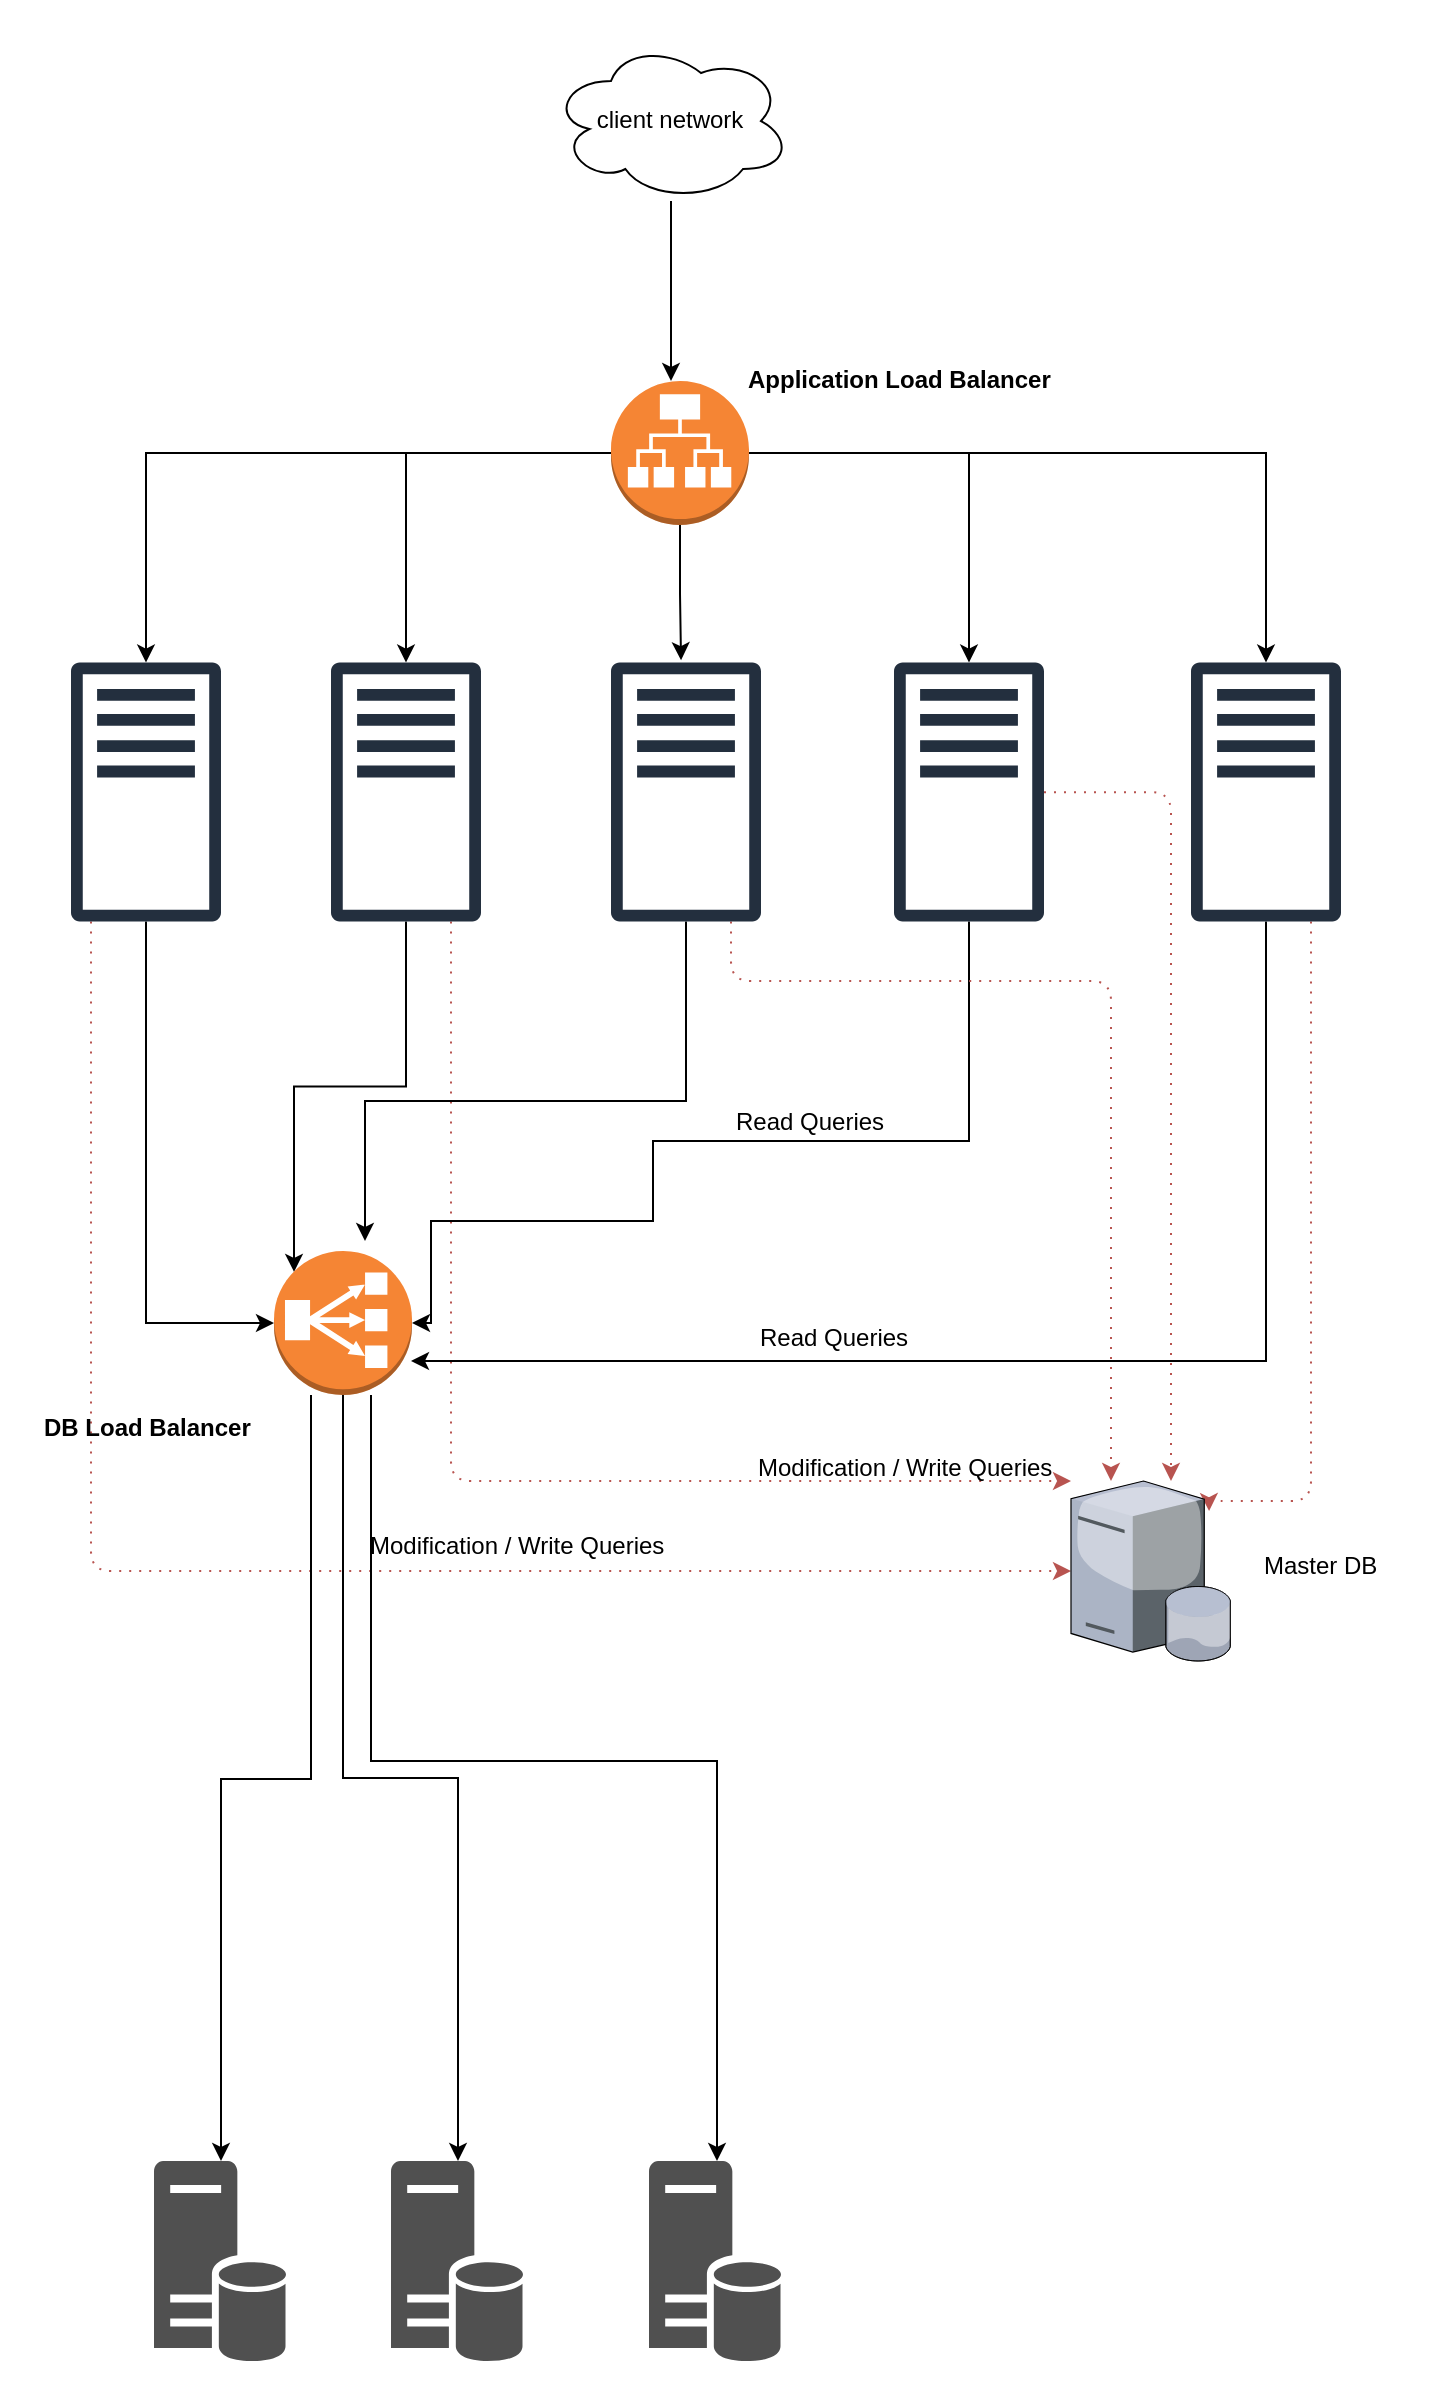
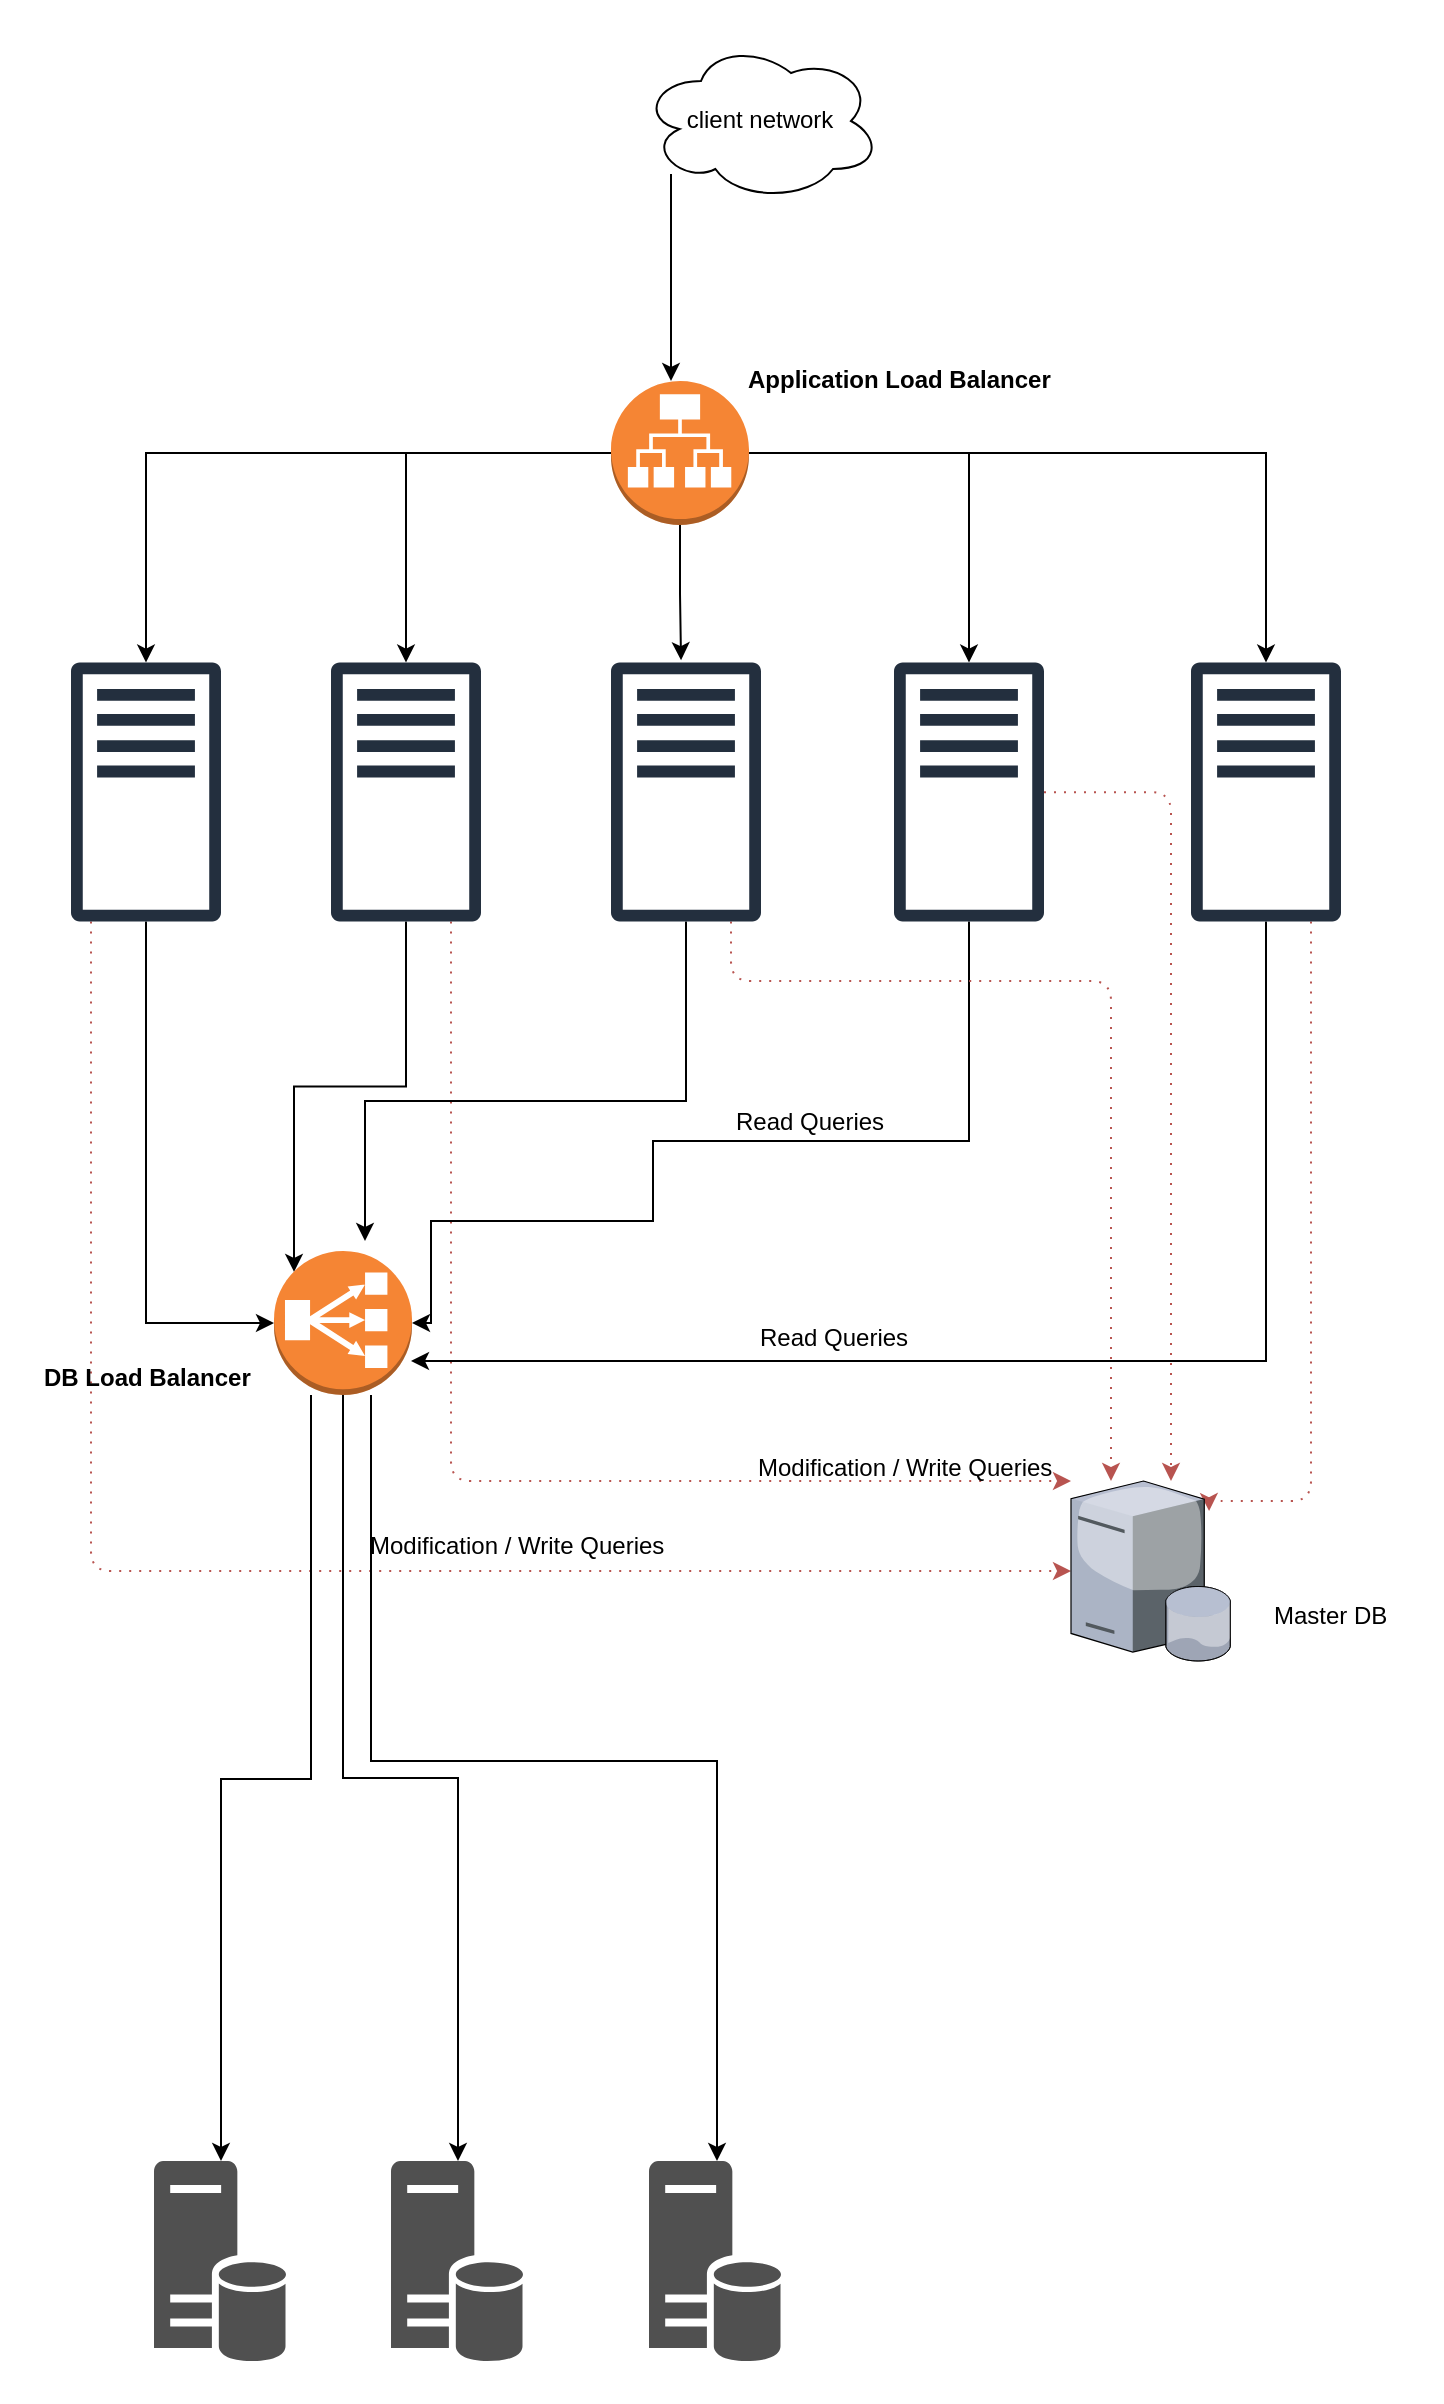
  <mxCell id="0" />
  <mxCell id="1" parent="0" />
  <mxCell id="2" style="edgeStyle=orthogonalEdgeStyle;orthogonalLoop=1;jettySize=auto;html=1;rounded=1;strokeColor=#b85450;fillColor=#f8cecc;dashed=1;dashPattern=1 4;" edge="1" parent="1" source="12" target="29"><mxGeometry relative="1" as="geometry"><Array as="points"><mxPoint x="45" y="785" /></Array></mxGeometry></mxCell>
  <mxCell id="3" style="edgeStyle=orthogonalEdgeStyle;rounded=0;orthogonalLoop=1;jettySize=auto;html=1;" edge="1" parent="1" source="4" target="10"><mxGeometry relative="1" as="geometry"><Array as="points"><mxPoint x="335" y="170" /><mxPoint x="335" y="170" /></Array></mxGeometry></mxCell>
- <mxCell id="4" value="client network" style="ellipse;shape=cloud;whiteSpace=wrap;html=1;" vertex="1" parent="1"><mxGeometry x="275" y="20" width="120" height="80" as="geometry" /></mxCell>
+ <mxCell id="4" value="client network" style="ellipse;shape=cloud;whiteSpace=wrap;html=1;" vertex="1" parent="1"><mxGeometry x="320" y="20" width="120" height="80" as="geometry" /></mxCell>
  <mxCell id="5" style="edgeStyle=orthogonalEdgeStyle;rounded=0;orthogonalLoop=1;jettySize=auto;html=1;" edge="1" parent="1" source="10" target="12"><mxGeometry relative="1" as="geometry" /></mxCell>
  <mxCell id="6" style="edgeStyle=orthogonalEdgeStyle;rounded=0;orthogonalLoop=1;jettySize=auto;html=1;" edge="1" parent="1" source="10" target="15"><mxGeometry relative="1" as="geometry" /></mxCell>
  <mxCell id="7" style="edgeStyle=orthogonalEdgeStyle;rounded=0;orthogonalLoop=1;jettySize=auto;html=1;entryX=0.467;entryY=-0.009;entryDx=0;entryDy=0;entryPerimeter=0;" edge="1" parent="1" source="10" target="21"><mxGeometry relative="1" as="geometry"><mxPoint x="340" y="320" as="targetPoint" /></mxGeometry></mxCell>
  <mxCell id="8" style="edgeStyle=orthogonalEdgeStyle;rounded=0;orthogonalLoop=1;jettySize=auto;html=1;" edge="1" parent="1" source="10" target="18"><mxGeometry relative="1" as="geometry" /></mxCell>
  <mxCell id="9" style="edgeStyle=orthogonalEdgeStyle;rounded=0;orthogonalLoop=1;jettySize=auto;html=1;" edge="1" parent="1" source="10" target="24"><mxGeometry relative="1" as="geometry" /></mxCell>
  <mxCell id="10" value="" style="outlineConnect=0;dashed=0;verticalLabelPosition=bottom;verticalAlign=top;align=center;html=1;shape=mxgraph.aws3.application_load_balancer;fillColor=#F58534;gradientColor=none;" vertex="1" parent="1"><mxGeometry x="305" y="190" width="69" height="72" as="geometry" /></mxCell>
  <mxCell id="11" style="edgeStyle=orthogonalEdgeStyle;rounded=0;orthogonalLoop=1;jettySize=auto;html=1;" edge="1" parent="1" source="12" target="28"><mxGeometry relative="1" as="geometry"><Array as="points"><mxPoint x="73" y="661" /></Array></mxGeometry></mxCell>
  <mxCell id="12" value="" style="outlineConnect=0;fontColor=#232F3E;gradientColor=none;fillColor=#232F3E;strokeColor=none;dashed=0;verticalLabelPosition=bottom;verticalAlign=top;align=center;html=1;fontSize=12;fontStyle=0;aspect=fixed;pointerEvents=1;shape=mxgraph.aws4.traditional_server;" vertex="1" parent="1"><mxGeometry x="35" y="330" width="75" height="131" as="geometry" /></mxCell>
  <mxCell id="13" style="edgeStyle=orthogonalEdgeStyle;rounded=0;orthogonalLoop=1;jettySize=auto;html=1;entryX=0.145;entryY=0.145;entryDx=0;entryDy=0;entryPerimeter=0;" edge="1" parent="1" source="15" target="28"><mxGeometry relative="1" as="geometry" /></mxCell>
  <mxCell id="14" style="edgeStyle=orthogonalEdgeStyle;rounded=1;orthogonalLoop=1;jettySize=auto;html=1;strokeColor=#B85450;fillColor=#f8cecc;dashed=1;dashPattern=1 4;" edge="1" parent="1" source="15" target="29"><mxGeometry relative="1" as="geometry"><Array as="points"><mxPoint x="225" y="740" /></Array></mxGeometry></mxCell>
  <mxCell id="15" value="" style="outlineConnect=0;fontColor=#232F3E;gradientColor=none;fillColor=#232F3E;strokeColor=none;dashed=0;verticalLabelPosition=bottom;verticalAlign=top;align=center;html=1;fontSize=12;fontStyle=0;aspect=fixed;pointerEvents=1;shape=mxgraph.aws4.traditional_server;" vertex="1" parent="1"><mxGeometry x="165" y="330" width="75" height="131" as="geometry" /></mxCell>
  <mxCell id="16" style="edgeStyle=orthogonalEdgeStyle;rounded=0;orthogonalLoop=1;jettySize=auto;html=1;entryX=1;entryY=0.5;entryDx=0;entryDy=0;entryPerimeter=0;" edge="1" parent="1" source="18" target="28"><mxGeometry relative="1" as="geometry"><Array as="points"><mxPoint x="484" y="570" /><mxPoint x="326" y="570" /><mxPoint x="326" y="610" /><mxPoint x="215" y="610" /><mxPoint x="215" y="661" /></Array></mxGeometry></mxCell>
  <mxCell id="17" style="edgeStyle=orthogonalEdgeStyle;rounded=1;orthogonalLoop=1;jettySize=auto;html=1;strokeColor=#B85450;dashed=1;dashPattern=1 4;" edge="1" parent="1" source="18" target="29"><mxGeometry relative="1" as="geometry"><Array as="points"><mxPoint x="585" y="396" /></Array></mxGeometry></mxCell>
  <mxCell id="18" value="" style="outlineConnect=0;fontColor=#232F3E;gradientColor=none;fillColor=#232F3E;strokeColor=none;dashed=0;verticalLabelPosition=bottom;verticalAlign=top;align=center;html=1;fontSize=12;fontStyle=0;aspect=fixed;pointerEvents=1;shape=mxgraph.aws4.traditional_server;" vertex="1" parent="1"><mxGeometry x="446.5" y="330" width="75" height="131" as="geometry" /></mxCell>
  <mxCell id="19" style="edgeStyle=orthogonalEdgeStyle;rounded=0;orthogonalLoop=1;jettySize=auto;html=1;" edge="1" parent="1" source="21"><mxGeometry relative="1" as="geometry"><mxPoint x="182" y="620" as="targetPoint" /><Array as="points"><mxPoint x="343" y="550" /><mxPoint x="182" y="550" /></Array></mxGeometry></mxCell>
  <mxCell id="20" style="edgeStyle=orthogonalEdgeStyle;rounded=1;orthogonalLoop=1;jettySize=auto;html=1;strokeColor=#B85450;dashed=1;dashPattern=1 4;" edge="1" parent="1" source="21" target="29"><mxGeometry relative="1" as="geometry"><Array as="points"><mxPoint x="365" y="490" /><mxPoint x="555" y="490" /></Array></mxGeometry></mxCell>
  <mxCell id="21" value="" style="outlineConnect=0;fontColor=#232F3E;gradientColor=none;fillColor=#232F3E;strokeColor=none;dashed=0;verticalLabelPosition=bottom;verticalAlign=top;align=center;html=1;fontSize=12;fontStyle=0;aspect=fixed;pointerEvents=1;shape=mxgraph.aws4.traditional_server;" vertex="1" parent="1"><mxGeometry x="305" y="330" width="75" height="131" as="geometry" /></mxCell>
  <mxCell id="22" style="edgeStyle=orthogonalEdgeStyle;rounded=0;orthogonalLoop=1;jettySize=auto;html=1;" edge="1" parent="1" source="24"><mxGeometry relative="1" as="geometry"><mxPoint x="205" y="680" as="targetPoint" /><Array as="points"><mxPoint x="633" y="680" /></Array></mxGeometry></mxCell>
  <mxCell id="23" style="edgeStyle=orthogonalEdgeStyle;rounded=1;orthogonalLoop=1;jettySize=auto;html=1;strokeColor=#B85450;entryX=0.863;entryY=0.167;entryDx=0;entryDy=0;entryPerimeter=0;dashed=1;dashPattern=1 4;" edge="1" parent="1" source="24" target="29"><mxGeometry relative="1" as="geometry"><Array as="points"><mxPoint x="655" y="750" /><mxPoint x="604" y="750" /></Array></mxGeometry></mxCell>
  <mxCell id="24" value="" style="outlineConnect=0;fontColor=#232F3E;gradientColor=none;fillColor=#232F3E;strokeColor=none;dashed=0;verticalLabelPosition=bottom;verticalAlign=top;align=center;html=1;fontSize=12;fontStyle=0;aspect=fixed;pointerEvents=1;shape=mxgraph.aws4.traditional_server;" vertex="1" parent="1"><mxGeometry x="595" y="330" width="75" height="131" as="geometry" /></mxCell>
  <mxCell id="25" style="edgeStyle=orthogonalEdgeStyle;rounded=0;orthogonalLoop=1;jettySize=auto;html=1;strokeColor=#000000;" edge="1" parent="1" source="28" target="30"><mxGeometry relative="1" as="geometry"><Array as="points"><mxPoint x="155" y="889" /><mxPoint x="110" y="889" /></Array></mxGeometry></mxCell>
  <mxCell id="26" style="edgeStyle=orthogonalEdgeStyle;rounded=0;orthogonalLoop=1;jettySize=auto;html=1;strokeColor=#000000;" edge="1" parent="1" source="28" target="31"><mxGeometry relative="1" as="geometry" /></mxCell>
  <mxCell id="27" style="edgeStyle=orthogonalEdgeStyle;rounded=0;orthogonalLoop=1;jettySize=auto;html=1;strokeColor=#000000;" edge="1" parent="1" source="28" target="32"><mxGeometry relative="1" as="geometry"><Array as="points"><mxPoint x="185" y="880" /><mxPoint x="358" y="880" /></Array></mxGeometry></mxCell>
  <mxCell id="28" value="" style="outlineConnect=0;dashed=0;verticalLabelPosition=bottom;verticalAlign=top;align=center;html=1;shape=mxgraph.aws3.classic_load_balancer;fillColor=#F58534;gradientColor=none;" vertex="1" parent="1"><mxGeometry x="136.5" y="625" width="69" height="72" as="geometry" /></mxCell>
  <mxCell id="29" value="" style="verticalLabelPosition=bottom;aspect=fixed;html=1;verticalAlign=top;strokeColor=none;align=center;outlineConnect=0;shape=mxgraph.citrix.database_server;" vertex="1" parent="1"><mxGeometry x="535" y="740" width="80" height="90" as="geometry" /></mxCell>
  <mxCell id="30" value="" style="pointerEvents=1;shadow=0;dashed=0;html=1;strokeColor=none;fillColor=#505050;labelPosition=center;verticalLabelPosition=bottom;verticalAlign=top;outlineConnect=0;align=center;shape=mxgraph.office.servers.database_server;" vertex="1" parent="1"><mxGeometry x="76.5" y="1080" width="67" height="100" as="geometry" /></mxCell>
  <mxCell id="31" value="" style="pointerEvents=1;shadow=0;dashed=0;html=1;strokeColor=none;fillColor=#505050;labelPosition=center;verticalLabelPosition=bottom;verticalAlign=top;outlineConnect=0;align=center;shape=mxgraph.office.servers.database_server;" vertex="1" parent="1"><mxGeometry x="195" y="1080" width="67" height="100" as="geometry" /></mxCell>
  <mxCell id="32" value="" style="pointerEvents=1;shadow=0;dashed=0;html=1;strokeColor=none;fillColor=#505050;labelPosition=center;verticalLabelPosition=bottom;verticalAlign=top;outlineConnect=0;align=center;shape=mxgraph.office.servers.database_server;" vertex="1" parent="1"><mxGeometry x="324" y="1080" width="67" height="100" as="geometry" /></mxCell>
  <mxCell id="33" value="Application Load Balancer&lt;br&gt;" style="text;html=1;resizable=0;points=[];autosize=1;align=left;verticalAlign=top;spacingTop=-4;fontStyle=1" vertex="1" parent="1"><mxGeometry x="371.5" y="180" width="150" height="20" as="geometry" /></mxCell>
- <mxCell id="34" value="Master DB&lt;br&gt;" style="text;html=1;resizable=0;points=[];autosize=1;align=left;verticalAlign=top;spacingTop=-4;" vertex="1" parent="1"><mxGeometry x="630" y="773" width="70" height="20" as="geometry" /></mxCell>
+ <mxCell id="34" value="Master DB&lt;br&gt;" style="text;html=1;resizable=0;points=[];autosize=1;align=left;verticalAlign=top;spacingTop=-4;" vertex="1" parent="1"><mxGeometry x="635" y="798" width="70" height="20" as="geometry" /></mxCell>
  <mxCell id="35" value="Modification / Write Queries" style="text;html=1;resizable=0;points=[];autosize=1;align=left;verticalAlign=top;spacingTop=-4;" vertex="1" parent="1"><mxGeometry x="183" y="763" width="160" height="20" as="geometry" /></mxCell>
  <mxCell id="36" value="Modification / Write Queries" style="text;html=1;resizable=0;points=[];autosize=1;align=left;verticalAlign=top;spacingTop=-4;" vertex="1" parent="1"><mxGeometry x="377" y="724" width="160" height="20" as="geometry" /></mxCell>
  <mxCell id="37" value="Read Queries" style="text;html=1;resizable=0;points=[];autosize=1;align=left;verticalAlign=top;spacingTop=-4;" vertex="1" parent="1"><mxGeometry x="378" y="659" width="90" height="20" as="geometry" /></mxCell>
  <mxCell id="38" value="Read Queries" style="text;html=1;resizable=0;points=[];autosize=1;align=left;verticalAlign=top;spacingTop=-4;" vertex="1" parent="1"><mxGeometry x="366" y="551" width="90" height="20" as="geometry" /></mxCell>
- <mxCell id="39" value="DB Load Balancer" style="text;html=1;resizable=0;points=[];autosize=1;align=left;verticalAlign=top;spacingTop=-4;fontStyle=1" vertex="1" parent="1"><mxGeometry x="20" y="704" width="110" height="20" as="geometry" /></mxCell>
+ <mxCell id="39" value="DB Load Balancer" style="text;html=1;resizable=0;points=[];autosize=1;align=left;verticalAlign=top;spacingTop=-4;fontStyle=1" vertex="1" parent="1"><mxGeometry x="20" y="679" width="110" height="20" as="geometry" /></mxCell>
